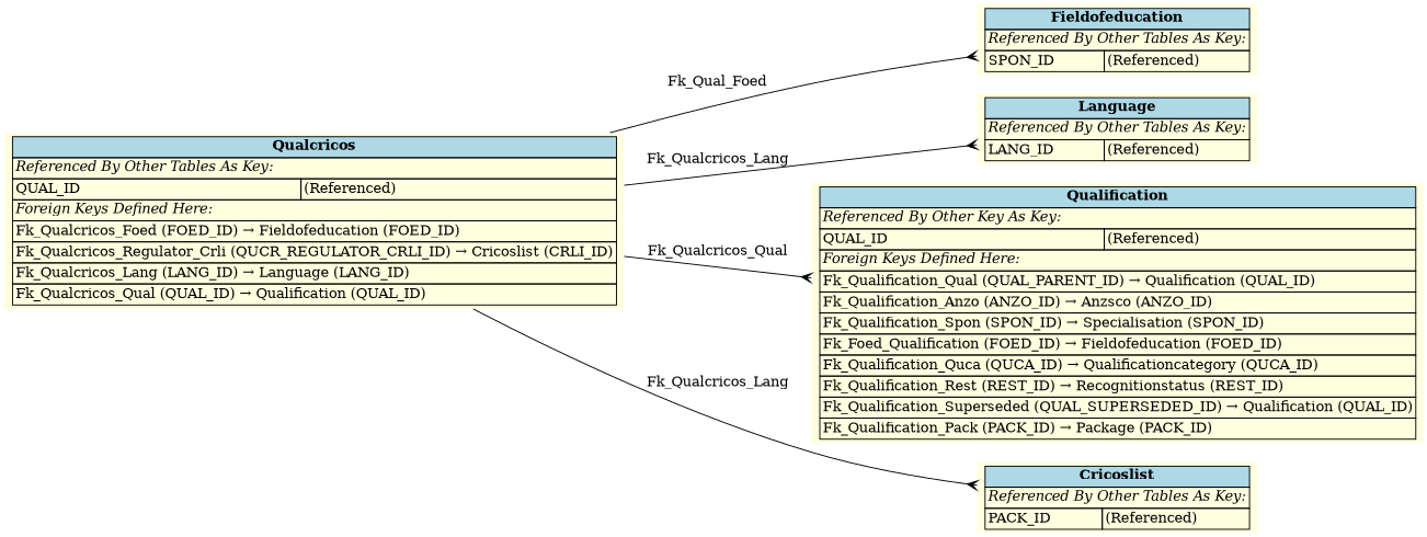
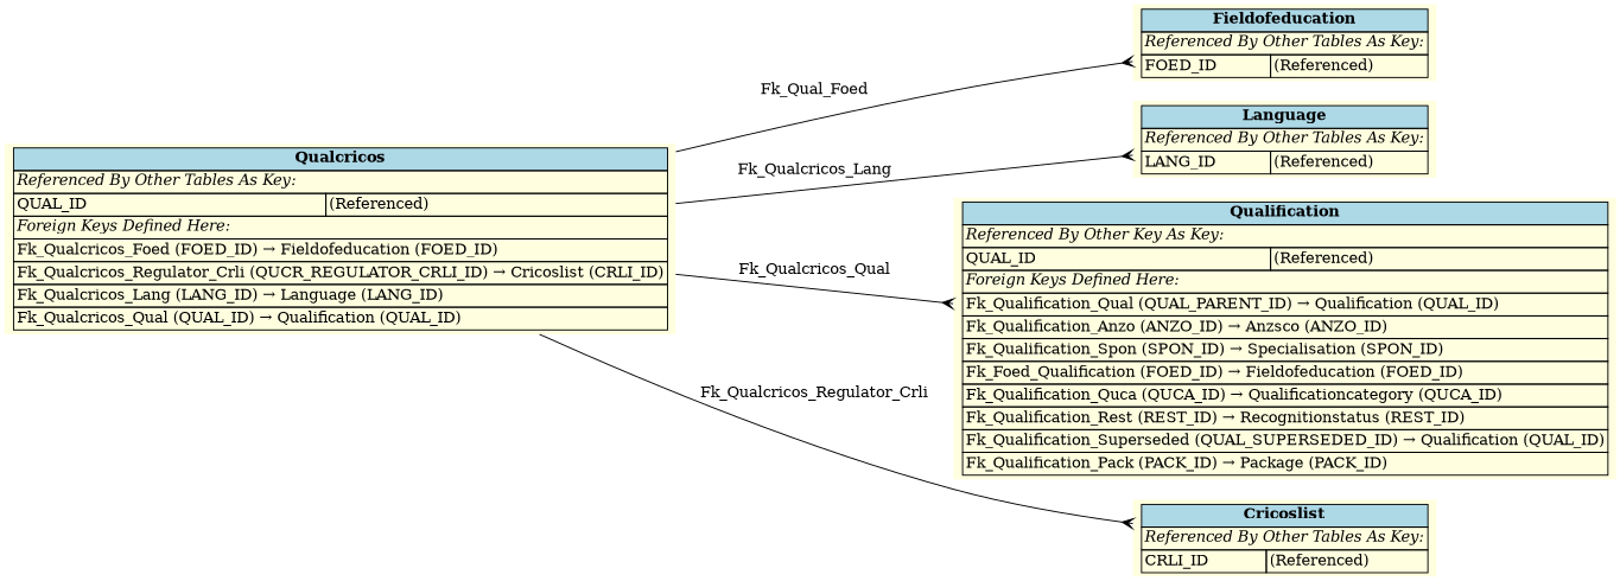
  digraph {
    rankdir=LR
    node [fillcolor=lightyellow shape=plaintext style=filled]
    edge [arrowhead=crow arrowtail=none dir=both labelfontsize=10]
-   n1 [label=<     <TABLE BORDER="0" CELLBORDER="1" CELLSPACING="0" BGCOLOR="lightyellow">       <TR><TD COLSPAN="2" BGCOLOR="lightblue"><B>Fieldofeducation</B></TD></TR>       <TR><TD COLSPAN="2" ALIGN="LEFT"><I>Referenced By Other Tables As Key:</I></TD></TR>       <TR><TD ALIGN="LEFT">SPON_ID</TD><TD ALIGN="LEFT">(Referenced)</TD></TR>     </TABLE>     >]
+   n1 [label=<     <TABLE BORDER="0" CELLBORDER="1" CELLSPACING="0" BGCOLOR="lightyellow">       <TR><TD COLSPAN="2" BGCOLOR="lightblue"><B>Fieldofeducation</B></TD></TR>       <TR><TD COLSPAN="2" ALIGN="LEFT"><I>Referenced By Other Tables As Key:</I></TD></TR>       <TR><TD ALIGN="LEFT">FOED_ID</TD><TD ALIGN="LEFT">(Referenced)</TD></TR>     </TABLE>     >]
    n2 [label=<     <TABLE BORDER="0" CELLBORDER="1" CELLSPACING="0" BGCOLOR="lightyellow">       <TR><TD COLSPAN="2" BGCOLOR="lightblue"><B>Language</B></TD></TR>       <TR><TD COLSPAN="2" ALIGN="LEFT"><I>Referenced By Other Tables As Key:</I></TD></TR>       <TR><TD ALIGN="LEFT">LANG_ID</TD><TD ALIGN="LEFT">(Referenced)</TD></TR>     </TABLE>     >]
    n3 [label=<     <TABLE BORDER="0" CELLBORDER="1" CELLSPACING="0" BGCOLOR="lightyellow">       <TR><TD COLSPAN="2" BGCOLOR="lightblue"><B>Qualification</B></TD></TR>       <TR><TD COLSPAN="2" ALIGN="LEFT"><I>Referenced By Other Key As Key:</I></TD></TR>       <TR><TD ALIGN="LEFT">QUAL_ID</TD><TD ALIGN="LEFT">(Referenced)</TD></TR>       <TR><TD COLSPAN="2" ALIGN="LEFT"><I>Foreign Keys Defined Here:</I></TD></TR>       <TR><TD ALIGN="LEFT" COLSPAN="2">Fk_Qualification_Qual (QUAL_PARENT_ID) &rarr; Qualification (QUAL_ID)</TD></TR>       <TR><TD ALIGN="LEFT" COLSPAN="2">Fk_Qualification_Anzo (ANZO_ID) &rarr; Anzsco (ANZO_ID)</TD></TR>       <TR><TD ALIGN="LEFT" COLSPAN="2">Fk_Qualification_Spon (SPON_ID) &rarr; Specialisation (SPON_ID)</TD></TR>       <TR><TD ALIGN="LEFT" COLSPAN="2">Fk_Foed_Qualification (FOED_ID) &rarr; Fieldofeducation (FOED_ID)</TD></TR>       <TR><TD ALIGN="LEFT" COLSPAN="2">Fk_Qualification_Quca (QUCA_ID) &rarr; Qualificationcategory (QUCA_ID)</TD></TR>       <TR><TD ALIGN="LEFT" COLSPAN="2">Fk_Qualification_Rest (REST_ID) &rarr; Recognitionstatus (REST_ID)</TD></TR>       <TR><TD ALIGN="LEFT" COLSPAN="2">Fk_Qualification_Superseded (QUAL_SUPERSEDED_ID) &rarr; Qualification (QUAL_ID)</TD></TR>       <TR><TD ALIGN="LEFT" COLSPAN="2">Fk_Qualification_Pack (PACK_ID) &rarr; Package (PACK_ID)</TD></TR>     </TABLE>     >]
    n4 [label=<     <TABLE BORDER="0" CELLBORDER="1" CELLSPACING="0" BGCOLOR="lightyellow">       <TR><TD COLSPAN="2" BGCOLOR="lightblue"><B>Qualcricos</B></TD></TR>       <TR><TD COLSPAN="2" ALIGN="LEFT"><I>Referenced By Other Tables As Key:</I></TD></TR>       <TR><TD ALIGN="LEFT">QUAL_ID</TD><TD ALIGN="LEFT">(Referenced)</TD></TR>       <TR><TD COLSPAN="2" ALIGN="LEFT"><I>Foreign Keys Defined Here:</I></TD></TR>       <TR><TD ALIGN="LEFT" COLSPAN="2">Fk_Qualcricos_Foed (FOED_ID) &rarr; Fieldofeducation (FOED_ID)</TD></TR>       <TR><TD ALIGN="LEFT" COLSPAN="2">Fk_Qualcricos_Regulator_Crli (QUCR_REGULATOR_CRLI_ID) &rarr; Cricoslist (CRLI_ID)</TD></TR>       <TR><TD ALIGN="LEFT" COLSPAN="2">Fk_Qualcricos_Lang (LANG_ID) &rarr; Language (LANG_ID)</TD></TR>       <TR><TD ALIGN="LEFT" COLSPAN="2">Fk_Qualcricos_Qual (QUAL_ID) &rarr; Qualification (QUAL_ID)</TD></TR>     </TABLE>     >]
-   n5 [label=<     <TABLE BORDER="0" CELLBORDER="1" CELLSPACING="0" BGCOLOR="lightyellow">       <TR><TD COLSPAN="2" BGCOLOR="lightblue"><B>Cricoslist</B></TD></TR>       <TR><TD COLSPAN="2" ALIGN="LEFT"><I>Referenced By Other Tables As Key:</I></TD></TR>       <TR><TD ALIGN="LEFT">PACK_ID</TD><TD ALIGN="LEFT">(Referenced)</TD></TR>     </TABLE>     >]
+   n5 [label=<     <TABLE BORDER="0" CELLBORDER="1" CELLSPACING="0" BGCOLOR="lightyellow">       <TR><TD COLSPAN="2" BGCOLOR="lightblue"><B>Cricoslist</B></TD></TR>       <TR><TD COLSPAN="2" ALIGN="LEFT"><I>Referenced By Other Tables As Key:</I></TD></TR>       <TR><TD ALIGN="LEFT">CRLI_ID</TD><TD ALIGN="LEFT">(Referenced)</TD></TR>     </TABLE>     >]
    n4 -> n1 [label=" Fk_Qual_Foed "]
    n4 -> n2 [label=" Fk_Qualcricos_Lang "]
    n4 -> n3 [label=" Fk_Qualcricos_Qual "]
-   n4 -> n5 [label=" Fk_Qualcricos_Lang "]
+   n4 -> n5 [label=" Fk_Qualcricos_Regulator_Crli "]
  }
